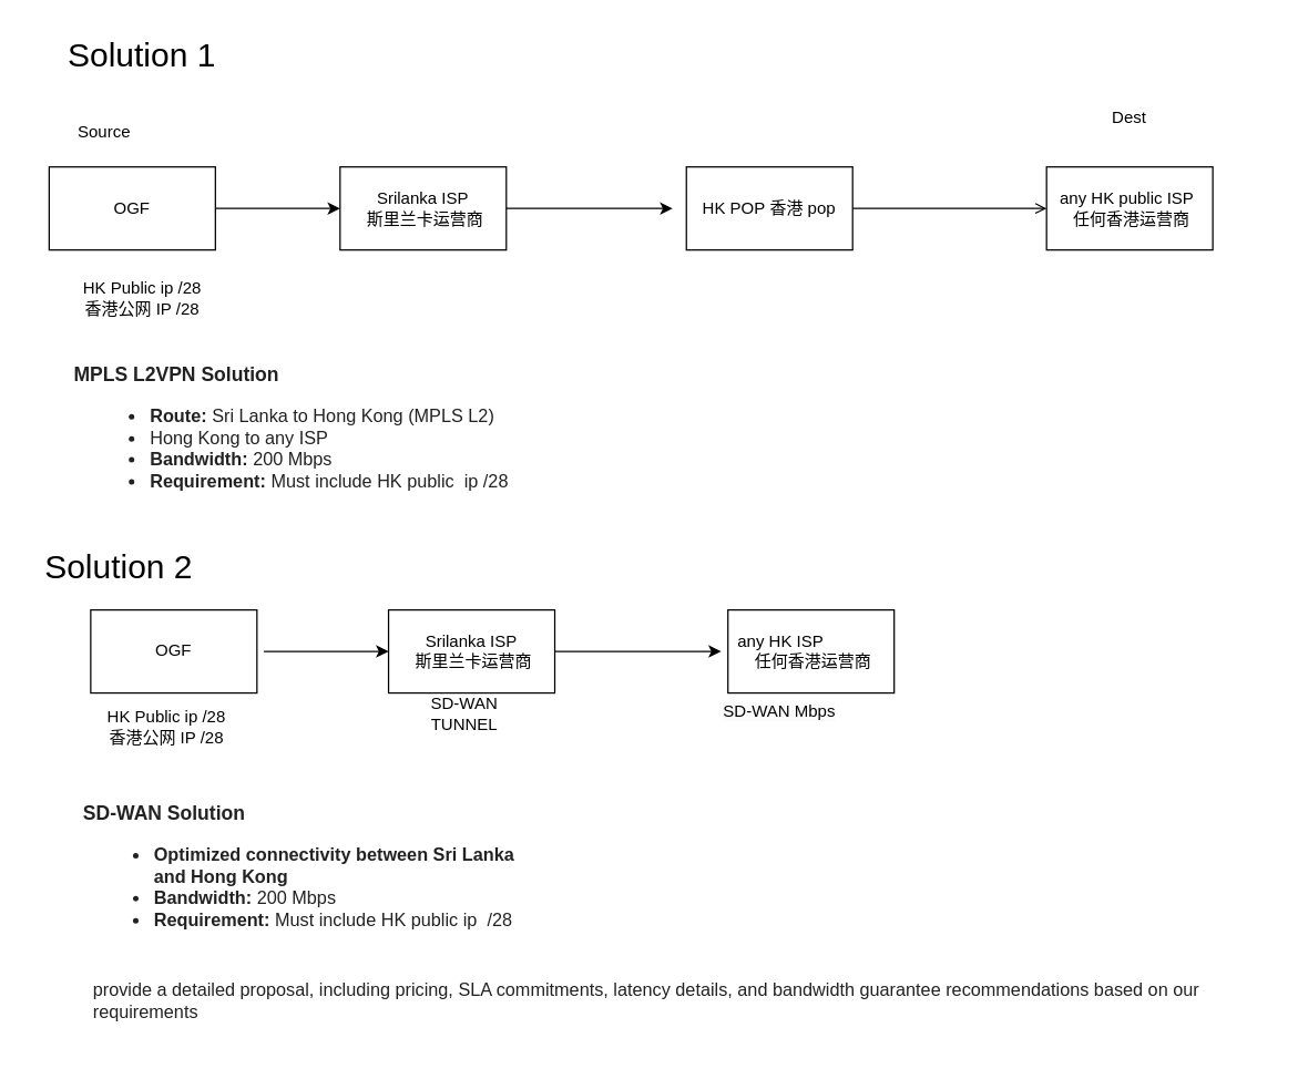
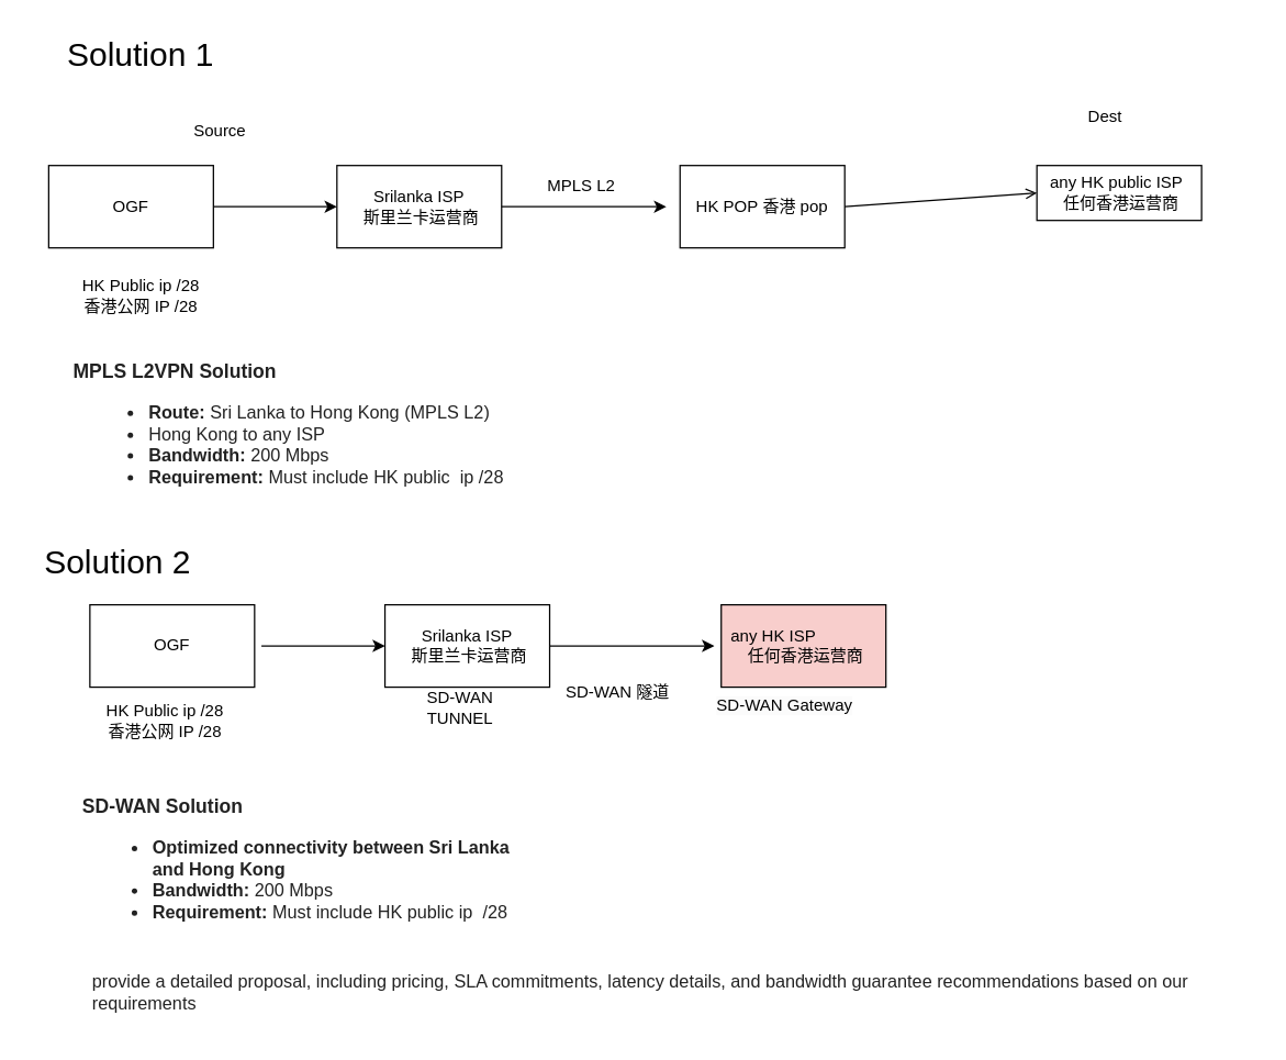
  <mxCell id="0" />
  <mxCell id="1" parent="0" />
  <mxCell id="2" value="Srilanka ISP&lt;div&gt;&amp;nbsp;斯里兰卡运营商&lt;/div&gt;" style="rounded=0;whiteSpace=wrap;html=1;" vertex="1" parent="1"><mxGeometry x="245" y="120" width="120" height="60" as="geometry" /></mxCell>
  <mxCell id="3" value="OGF" style="rounded=0;whiteSpace=wrap;html=1;" vertex="1" parent="1"><mxGeometry x="35" y="120" width="120" height="60" as="geometry" /></mxCell>
  <mxCell id="4" value="HK POP&amp;nbsp;香港 pop" style="rounded=0;whiteSpace=wrap;html=1;" vertex="1" parent="1"><mxGeometry x="495" y="120" width="120" height="60" as="geometry" /></mxCell>
- <mxCell id="5" value="any HK public ISP&amp;nbsp; &amp;nbsp;任何香港运营商" style="rounded=0;whiteSpace=wrap;html=1;" vertex="1" parent="1"><mxGeometry x="755" y="120" width="120" height="60" as="geometry" /></mxCell>
+ <mxCell id="5" value="any HK public ISP&amp;nbsp; &amp;nbsp;任何香港运营商" style="rounded=0;whiteSpace=wrap;html=1;" vertex="1" parent="1"><mxGeometry x="755" y="120" width="120" height="40" as="geometry" /></mxCell>
  <mxCell id="6" value="" style="endArrow=classic;html=1;rounded=0;exitX=1;exitY=0.5;exitDx=0;exitDy=0;" edge="1" parent="1" source="2"><mxGeometry width="50" height="50" relative="1" as="geometry"><mxPoint x="515" y="270" as="sourcePoint" /><mxPoint x="485" y="150" as="targetPoint" /></mxGeometry></mxCell>
  <mxCell id="7" value="" style="endArrow=open;html=1;rounded=0;entryX=0;entryY=0.5;entryDx=0;entryDy=0;exitX=1;exitY=0.5;exitDx=0;exitDy=0;" edge="1" parent="1" source="4" target="5"><mxGeometry width="50" height="50" relative="1" as="geometry"><mxPoint x="515" y="270" as="sourcePoint" /><mxPoint x="565" y="220" as="targetPoint" /></mxGeometry></mxCell>
  <mxCell id="8" value="" style="endArrow=classic;html=1;rounded=0;entryX=0;entryY=0.5;entryDx=0;entryDy=0;exitX=1;exitY=0.5;exitDx=0;exitDy=0;" edge="1" parent="1" source="3" target="2"><mxGeometry width="50" height="50" relative="1" as="geometry"><mxPoint x="515" y="270" as="sourcePoint" /><mxPoint x="565" y="220" as="targetPoint" /></mxGeometry></mxCell>
  <mxCell id="9" value="&lt;font style=&quot;font-size: 24px;&quot;&gt;Solution 1&amp;nbsp;&lt;/font&gt;" style="text;html=1;align=center;verticalAlign=middle;resizable=0;points=[];autosize=1;strokeColor=none;fillColor=none;" vertex="1" parent="1"><mxGeometry x="35" y="20" width="140" height="40" as="geometry" /></mxCell>
+ <mxCell id="10" value="MPLS L2&amp;nbsp;" style="text;html=1;align=center;verticalAlign=middle;whiteSpace=wrap;rounded=0;" vertex="1" parent="1"><mxGeometry x="395" y="120" width="60" height="30" as="geometry" /></mxCell>
  <mxCell id="11" value="HK Public ip /28&lt;div&gt;香港公网 IP /28&lt;/div&gt;" style="text;html=1;align=center;verticalAlign=middle;whiteSpace=wrap;rounded=0;" vertex="1" parent="1"><mxGeometry x="20" y="190" width="165" height="50" as="geometry" /></mxCell>
  <mxCell id="12" value="&#10;&lt;h3 style=&quot;color: rgb(34, 34, 34); font-family: Arial, Helvetica, sans-serif; font-style: normal; font-variant-ligatures: normal; font-variant-caps: normal; letter-spacing: normal; orphans: 2; text-align: start; text-indent: 0px; text-transform: none; widows: 2; word-spacing: 0px; -webkit-text-stroke-width: 0px; white-space: normal; background-color: rgb(255, 255, 255); text-decoration-thickness: initial; text-decoration-style: initial; text-decoration-color: initial;&quot;&gt;&lt;strong&gt;MPLS L2VPN Solution&lt;/strong&gt;&lt;/h3&gt;&lt;ul style=&quot;color: rgb(34, 34, 34); font-family: Arial, Helvetica, sans-serif; font-size: small; font-style: normal; font-variant-ligatures: normal; font-variant-caps: normal; font-weight: 400; letter-spacing: normal; orphans: 2; text-align: start; text-indent: 0px; text-transform: none; widows: 2; word-spacing: 0px; -webkit-text-stroke-width: 0px; white-space: normal; background-color: rgb(255, 255, 255); text-decoration-thickness: initial; text-decoration-style: initial; text-decoration-color: initial;&quot;&gt;&lt;li style=&quot;margin-left: 15px;&quot;&gt;&lt;strong&gt;Route:&lt;/strong&gt;&lt;span&gt;&amp;nbsp;&lt;/span&gt;Sri Lanka to Hong Kong (MPLS L2)&lt;/li&gt;&lt;li style=&quot;margin-left: 15px;&quot;&gt;Hong Kong to any ISP&lt;/li&gt;&lt;li style=&quot;margin-left: 15px;&quot;&gt;&lt;strong&gt;Bandwidth:&lt;/strong&gt;&lt;span&gt;&amp;nbsp;&lt;/span&gt;200 Mbps&lt;/li&gt;&lt;li style=&quot;margin-left: 15px;&quot;&gt;&lt;strong&gt;Requirement:&lt;/strong&gt;&lt;span&gt;&amp;nbsp;&lt;/span&gt;Must include HK public&amp;nbsp; ip /28&lt;/li&gt;&lt;/ul&gt;&#10;&#10;" style="text;html=1;align=center;verticalAlign=middle;whiteSpace=wrap;rounded=0;" vertex="1" parent="1"><mxGeometry x="35" y="250" width="350" height="130" as="geometry" /></mxCell>
  <mxCell id="13" value="&lt;font style=&quot;font-size: 24px;&quot;&gt;Solution 2&lt;/font&gt;" style="text;html=1;align=center;verticalAlign=middle;resizable=0;points=[];autosize=1;strokeColor=none;fillColor=none;" vertex="1" parent="1"><mxGeometry x="20" y="390" width="130" height="40" as="geometry" /></mxCell>
  <mxCell id="14" value="Srilanka ISP&lt;div&gt;&amp;nbsp;斯里兰卡运营商&lt;/div&gt;" style="rounded=0;whiteSpace=wrap;html=1;" vertex="1" parent="1"><mxGeometry x="280" y="440" width="120" height="60" as="geometry" /></mxCell>
- <mxCell id="15" value="any HK ISP&amp;nbsp; &amp;nbsp; &amp;nbsp; &amp;nbsp; &amp;nbsp; &amp;nbsp; &amp;nbsp; &amp;nbsp;任何香港运营商" style="rounded=0;whiteSpace=wrap;html=1;" vertex="1" parent="1"><mxGeometry x="525" y="440" width="120" height="60" as="geometry" /></mxCell>
+ <mxCell id="15" value="any HK ISP&amp;nbsp; &amp;nbsp; &amp;nbsp; &amp;nbsp; &amp;nbsp; &amp;nbsp; &amp;nbsp; &amp;nbsp;任何香港运营商" style="rounded=0;whiteSpace=wrap;html=1;fillColor=#f8cecc;" vertex="1" parent="1"><mxGeometry x="525" y="440" width="120" height="60" as="geometry" /></mxCell>
  <mxCell id="16" value="" style="endArrow=classic;html=1;rounded=0;exitX=1;exitY=0.5;exitDx=0;exitDy=0;" edge="1" parent="1" source="14"><mxGeometry width="50" height="50" relative="1" as="geometry"><mxPoint x="550" y="590" as="sourcePoint" /><mxPoint x="520" y="470" as="targetPoint" /></mxGeometry></mxCell>
  <mxCell id="17" value="" style="endArrow=classic;html=1;rounded=0;entryX=0;entryY=0.5;entryDx=0;entryDy=0;exitX=1;exitY=0.5;exitDx=0;exitDy=0;" edge="1" parent="1" target="14"><mxGeometry width="50" height="50" relative="1" as="geometry"><mxPoint x="190" y="470" as="sourcePoint" /><mxPoint x="600" y="540" as="targetPoint" /></mxGeometry></mxCell>
  <mxCell id="18" value="OGF" style="rounded=0;whiteSpace=wrap;html=1;" vertex="1" parent="1"><mxGeometry x="65" y="440" width="120" height="60" as="geometry" /></mxCell>
  <mxCell id="19" value="HK Public ip /28&lt;div&gt;香港公网 IP /28&lt;/div&gt;" style="text;html=1;align=center;verticalAlign=middle;whiteSpace=wrap;rounded=0;" vertex="1" parent="1"><mxGeometry x="65" y="510" width="110" height="30" as="geometry" /></mxCell>
  <mxCell id="20" value="SD-WAN TUNNEL" style="text;html=1;align=center;verticalAlign=middle;whiteSpace=wrap;rounded=0;" vertex="1" parent="1"><mxGeometry x="305" y="500" width="60" height="30" as="geometry" /></mxCell>
- <mxCell id="21" value="&lt;span style=&quot;color: rgb(0, 0, 0); font-family: Helvetica; font-size: 12px; font-style: normal; font-variant-ligatures: normal; font-variant-caps: normal; font-weight: 400; letter-spacing: normal; orphans: 2; text-align: center; text-indent: 0px; text-transform: none; widows: 2; word-spacing: 0px; -webkit-text-stroke-width: 0px; white-space: normal; background-color: rgb(251, 251, 251); text-decoration-thickness: initial; text-decoration-style: initial; text-decoration-color: initial; float: none; display: inline !important;&quot;&gt;SD-WAN Mbps&lt;/span&gt;" style="text;whiteSpace=wrap;html=1;" vertex="1" parent="1"><mxGeometry x="520" y="500" width="130" height="35" as="geometry" /></mxCell>
+ <mxCell id="21" value="&lt;span style=&quot;color: rgb(0, 0, 0); font-family: Helvetica; font-size: 12px; font-style: normal; font-variant-ligatures: normal; font-variant-caps: normal; font-weight: 400; letter-spacing: normal; orphans: 2; text-align: center; text-indent: 0px; text-transform: none; widows: 2; word-spacing: 0px; -webkit-text-stroke-width: 0px; white-space: normal; background-color: rgb(251, 251, 251); text-decoration-thickness: initial; text-decoration-style: initial; text-decoration-color: initial; float: none; display: inline !important;&quot;&gt;SD-WAN Gateway&lt;/span&gt;" style="text;whiteSpace=wrap;html=1;" vertex="1" parent="1"><mxGeometry x="520" y="500" width="130" height="35" as="geometry" /></mxCell>
  <mxCell id="22" value="&lt;h3 style=&quot;color: rgb(34, 34, 34); font-family: Arial, Helvetica, sans-serif; text-align: start; background-color: rgb(255, 255, 255);&quot;&gt;&lt;strong&gt;&amp;nbsp;SD-WAN Solution&lt;/strong&gt;&lt;/h3&gt;&lt;ul style=&quot;color: rgb(34, 34, 34); font-family: Arial, Helvetica, sans-serif; font-size: small; text-align: start; background-color: rgb(255, 255, 255);&quot;&gt;&lt;li style=&quot;margin-left: 15px;&quot;&gt;&lt;strong&gt;Optimized connectivity between Sri Lanka and Hong Kong&lt;/strong&gt;&lt;/li&gt;&lt;li style=&quot;margin-left: 15px;&quot;&gt;&lt;strong&gt;Bandwidth:&lt;/strong&gt;&amp;nbsp;200 Mbps&lt;/li&gt;&lt;li style=&quot;margin-left: 15px;&quot;&gt;&lt;strong&gt;Requirement:&lt;/strong&gt;&amp;nbsp;Must include HK public ip&amp;nbsp; /28&lt;/li&gt;&lt;/ul&gt;" style="text;html=1;align=center;verticalAlign=middle;whiteSpace=wrap;rounded=0;" vertex="1" parent="1"><mxGeometry x="55" y="540" width="320" height="170" as="geometry" /></mxCell>
+ <mxCell id="23" value="SD-WAN 隧道" style="text;whiteSpace=wrap;html=1;" vertex="1" parent="1"><mxGeometry x="410" y="490" width="110" height="40" as="geometry" /></mxCell>
  <mxCell id="24" value="&lt;span style=&quot;color: rgb(34, 34, 34); font-family: Arial, Helvetica, sans-serif; font-size: small; font-style: normal; font-variant-ligatures: normal; font-variant-caps: normal; font-weight: 400; letter-spacing: normal; orphans: 2; text-align: start; text-indent: 0px; text-transform: none; widows: 2; word-spacing: 0px; -webkit-text-stroke-width: 0px; white-space: normal; background-color: rgb(255, 255, 255); text-decoration-thickness: initial; text-decoration-style: initial; text-decoration-color: initial; display: inline !important; float: none;&quot;&gt;provide a detailed proposal, including pricing, SLA commitments, latency details, and bandwidth guarantee recommendations based on our requirements&lt;/span&gt;" style="text;whiteSpace=wrap;html=1;" vertex="1" parent="1"><mxGeometry x="65" y="700" width="850" height="50" as="geometry" /></mxCell>
- <mxCell id="25" value="Source" style="text;html=1;align=center;verticalAlign=middle;whiteSpace=wrap;rounded=0;" vertex="1" parent="1"><mxGeometry x="45" y="80" width="60" height="30" as="geometry" /></mxCell>
- <mxCell id="26" value="Dest" style="text;html=1;align=center;verticalAlign=middle;whiteSpace=wrap;rounded=0;" vertex="1" parent="1"><mxGeometry x="785" y="70" width="60" height="30" as="geometry" /></mxCell>
+ <mxCell id="25" value="Source" style="text;html=1;align=center;verticalAlign=middle;whiteSpace=wrap;rounded=0;" vertex="1" parent="1"><mxGeometry x="130" y="80" width="60" height="30" as="geometry" /></mxCell>
+ <mxCell id="26" value="Dest" style="text;html=1;align=center;verticalAlign=middle;whiteSpace=wrap;rounded=0;" vertex="1" parent="1"><mxGeometry x="775" y="70" width="60" height="30" as="geometry" /></mxCell>
